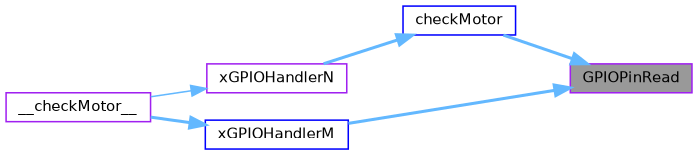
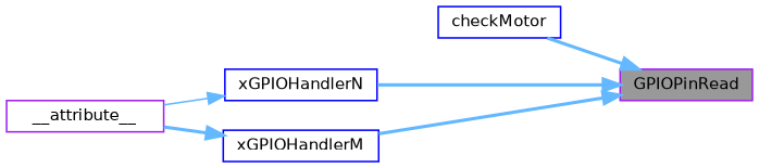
  digraph {
    rankdir=RL
    node [color=purple fillcolor=white fontname=Helvetica fontsize=10 shape=box style=filled]
    edge [color=steelblue1 dir=back fontname=Helvetica fontsize=10 labelfontname=Helvetica labelfontsize=10 style=bold]
    n1 [fillcolor=grey60 fontcolor=black height=0.2 label=GPIOPinRead width=0.4]
    n2 [color=blue height=0.2 label=checkMotor width=0.4]
    n3 [color=blue height=0.2 label=xGPIOHandlerM width=0.4]
-   n4 [height=0.2 label=xGPIOHandlerN width=0.4]
-   n5 [height=0.2 label=__checkMotor__ width=0.4]
+   n4 [color=blue height=0.2 label=xGPIOHandlerN width=0.4]
+   n5 [height=0.2 label=__attribute__ width=0.4]
    n1 -> n2
    n1 -> n3
-   n2 -> n4
+   n1 -> n4
    n3 -> n5
    n4 -> n5 [style=solid]
  }
